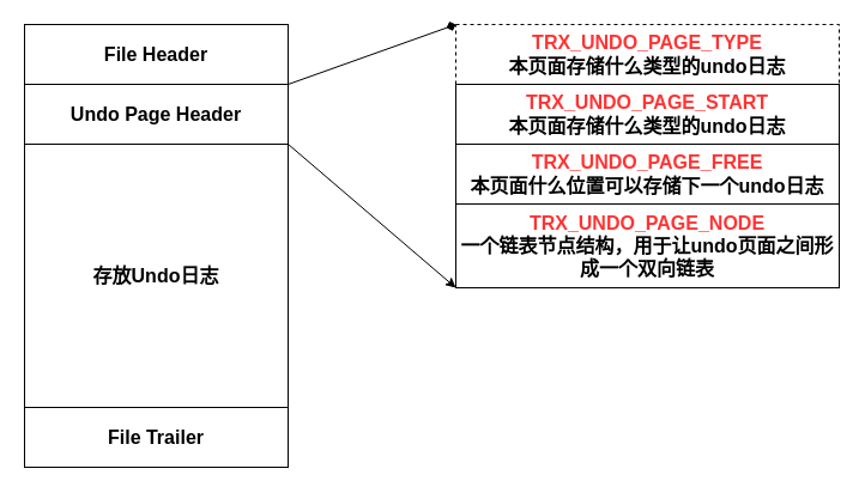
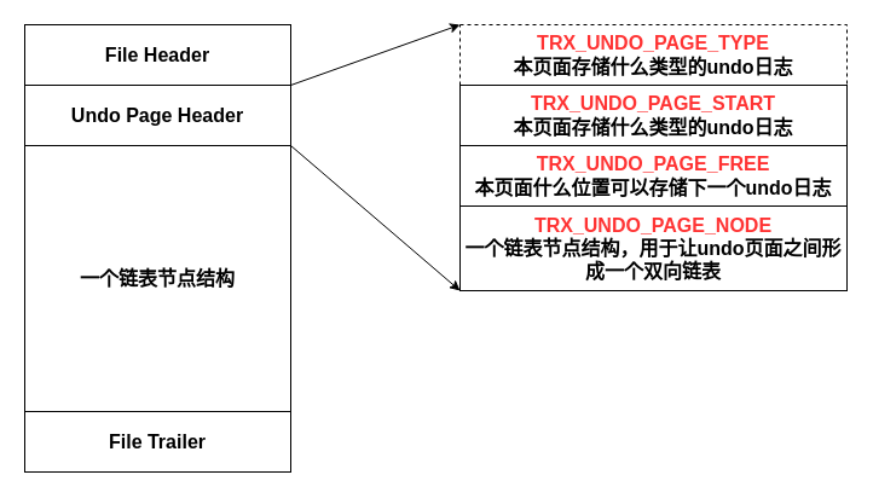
  <mxCell id="0" />
  <mxCell id="1" parent="0" />
  <mxCell id="2" value="&lt;b&gt;&lt;font style=&quot;font-size: 16px&quot;&gt;File Header&lt;/font&gt;&lt;/b&gt;" style="rounded=0;whiteSpace=wrap;html=1;" vertex="1" parent="1"><mxGeometry x="20" y="20" width="220" height="50" as="geometry" /></mxCell>
  <mxCell id="3" value="&lt;b&gt;&lt;font style=&quot;font-size: 16px&quot;&gt;Undo Page Header&lt;/font&gt;&lt;/b&gt;" style="rounded=0;whiteSpace=wrap;html=1;" vertex="1" parent="1"><mxGeometry x="20" y="70" width="220" height="50" as="geometry" /></mxCell>
- <mxCell id="4" value="&lt;span style=&quot;font-size: 16px&quot;&gt;&lt;b&gt;存放Undo日志&lt;/b&gt;&lt;/span&gt;" style="rounded=0;whiteSpace=wrap;html=1;" vertex="1" parent="1"><mxGeometry x="20" y="120" width="220" height="220" as="geometry" /></mxCell>
+ <mxCell id="4" value="&lt;span style=&quot;font-size: 16px&quot;&gt;&lt;b&gt;一个链表节点结构&lt;/b&gt;&lt;/span&gt;" style="rounded=0;whiteSpace=wrap;html=1;" vertex="1" parent="1"><mxGeometry x="20" y="120" width="220" height="220" as="geometry" /></mxCell>
  <mxCell id="5" value="&lt;b&gt;&lt;font style=&quot;font-size: 16px&quot;&gt;File Trailer&lt;/font&gt;&lt;/b&gt;" style="rounded=0;whiteSpace=wrap;html=1;" vertex="1" parent="1"><mxGeometry x="20" y="340" width="220" height="50" as="geometry" /></mxCell>
  <mxCell id="6" value="&lt;b&gt;&lt;font style=&quot;font-size: 16px&quot;&gt;&lt;font color=&quot;#ff3333&quot;&gt;TRX_UNDO_PAGE_TYPE&lt;/font&gt;&lt;br&gt;本页面存储什么类型的undo日志&lt;br&gt;&lt;/font&gt;&lt;/b&gt;" style="rounded=0;whiteSpace=wrap;html=1;dashed=1;" vertex="1" parent="1"><mxGeometry x="380" y="20" width="320" height="50" as="geometry" /></mxCell>
  <mxCell id="7" value="&lt;b&gt;&lt;font style=&quot;font-size: 16px&quot;&gt;&lt;font color=&quot;#ff3333&quot;&gt;TRX_UNDO_PAGE_START&lt;/font&gt;&lt;br&gt;本页面存储什么类型的undo日志&lt;br&gt;&lt;/font&gt;&lt;/b&gt;" style="rounded=0;whiteSpace=wrap;html=1;" vertex="1" parent="1"><mxGeometry x="380" y="70" width="320" height="50" as="geometry" /></mxCell>
  <mxCell id="8" value="&lt;b&gt;&lt;font style=&quot;font-size: 16px&quot;&gt;&lt;font color=&quot;#ff3333&quot;&gt;TRX_UNDO_PAGE_FREE&lt;/font&gt;&lt;br&gt;本页面什么位置可以存储下一个undo日志&lt;br&gt;&lt;/font&gt;&lt;/b&gt;" style="rounded=0;whiteSpace=wrap;html=1;" vertex="1" parent="1"><mxGeometry x="380" y="120" width="320" height="50" as="geometry" /></mxCell>
  <mxCell id="9" value="&lt;b&gt;&lt;font style=&quot;font-size: 16px&quot;&gt;&lt;font color=&quot;#ff3333&quot;&gt;TRX_UNDO_PAGE_NODE&lt;/font&gt;&lt;br&gt;一个链表节点结构，用于让undo页面之间形成一个双向链表&lt;br&gt;&lt;/font&gt;&lt;/b&gt;" style="rounded=0;whiteSpace=wrap;html=1;" vertex="1" parent="1"><mxGeometry x="380" y="170" width="320" height="70" as="geometry" /></mxCell>
- <mxCell id="10" value="" style="endArrow=diamond;html=1;exitX=1;exitY=0;exitDx=0;exitDy=0;entryX=0;entryY=0;entryDx=0;entryDy=0;" edge="1" parent="1" source="3" target="6"><mxGeometry width="50" height="50" relative="1" as="geometry"><mxPoint x="290" y="60" as="sourcePoint" /><mxPoint x="340" y="10" as="targetPoint" /></mxGeometry></mxCell>
+ <mxCell id="10" value="" style="endArrow=classic;html=1;exitX=1;exitY=0;exitDx=0;exitDy=0;entryX=0;entryY=0;entryDx=0;entryDy=0;" edge="1" parent="1" source="3" target="6"><mxGeometry width="50" height="50" relative="1" as="geometry"><mxPoint x="290" y="60" as="sourcePoint" /><mxPoint x="340" y="10" as="targetPoint" /></mxGeometry></mxCell>
  <mxCell id="11" value="" style="endArrow=classic;html=1;exitX=1;exitY=0;exitDx=0;exitDy=0;entryX=0;entryY=1;entryDx=0;entryDy=0;" edge="1" parent="1" source="4" target="9"><mxGeometry width="50" height="50" relative="1" as="geometry"><mxPoint x="250" y="80" as="sourcePoint" /><mxPoint x="390" y="30" as="targetPoint" /></mxGeometry></mxCell>
